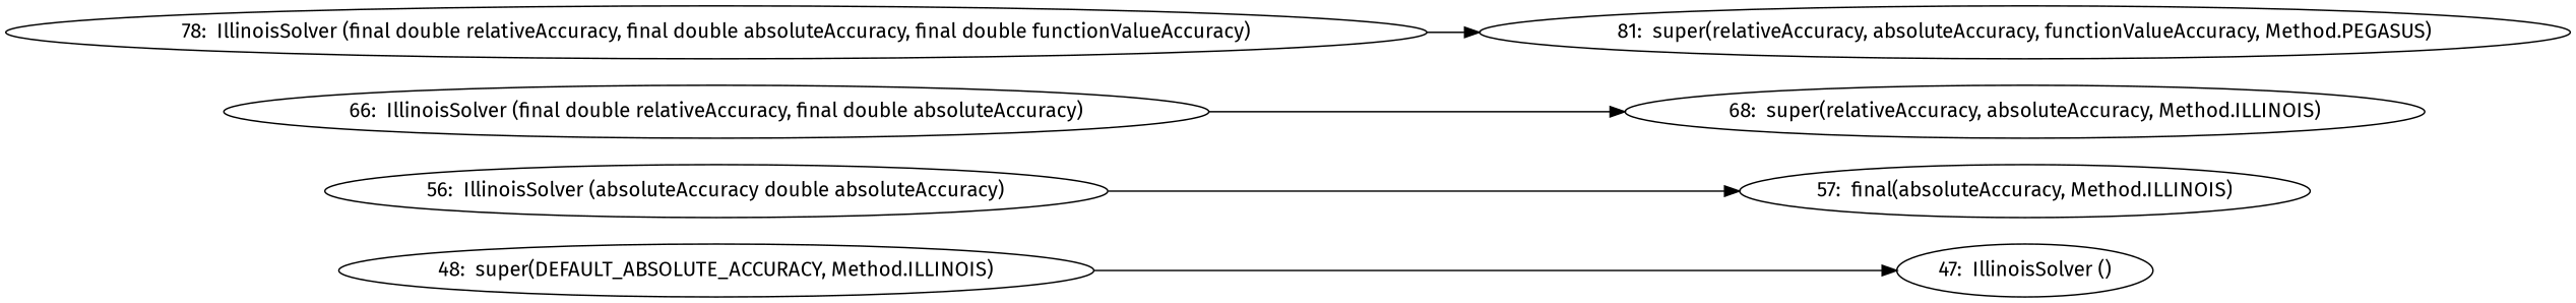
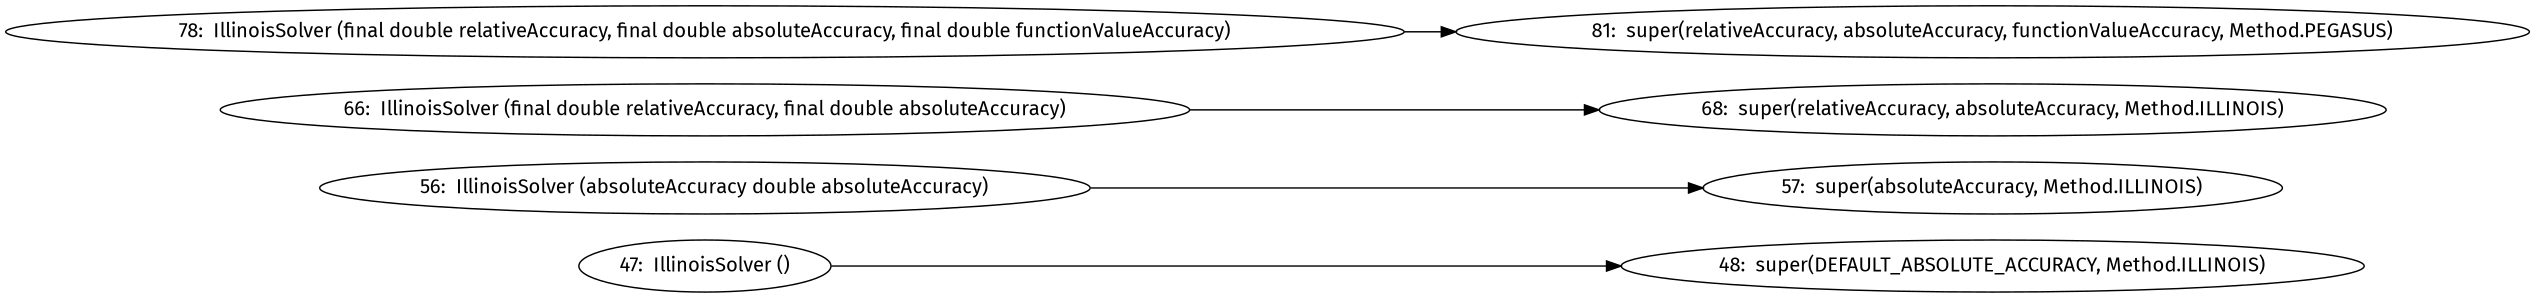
  digraph {
    fontname="Fira Sans"
    rankdir=LR
    node [fontname="Fira Sans"]
    edge [fontname="Fira Sans"]
    n1 [label="47:  IllinoisSolver ()"]
    n2 [label="48:  super(DEFAULT_ABSOLUTE_ACCURACY, Method.ILLINOIS)"]
    n3 [label="56:  IllinoisSolver (absoluteAccuracy double absoluteAccuracy)"]
-   n4 [label="57:  final(absoluteAccuracy, Method.ILLINOIS)"]
+   n4 [label="57:  super(absoluteAccuracy, Method.ILLINOIS)"]
    n5 [label="66:  IllinoisSolver (final double relativeAccuracy, final double absoluteAccuracy)"]
    n6 [label="68:  super(relativeAccuracy, absoluteAccuracy, Method.ILLINOIS)"]
    n7 [label="78:  IllinoisSolver (final double relativeAccuracy, final double absoluteAccuracy, final double functionValueAccuracy)"]
    n8 [label="81:  super(relativeAccuracy, absoluteAccuracy, functionValueAccuracy, Method.PEGASUS)"]
-   n2 -> n1
+   n1 -> n2
    n3 -> n4
    n5 -> n6
    n7 -> n8
  }
